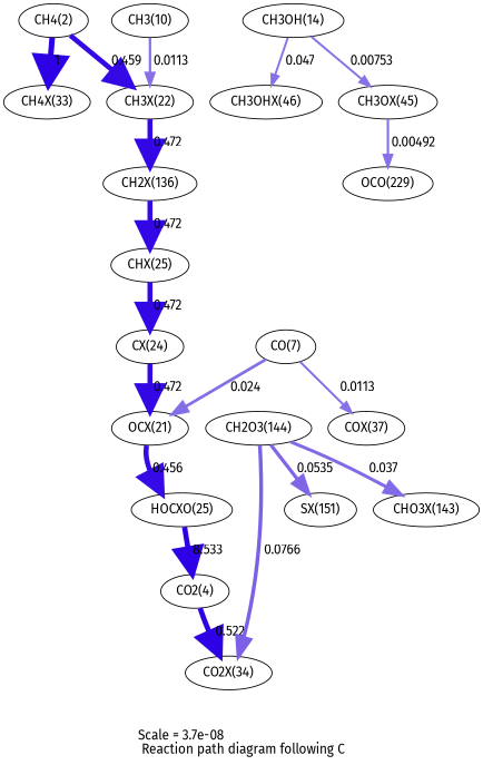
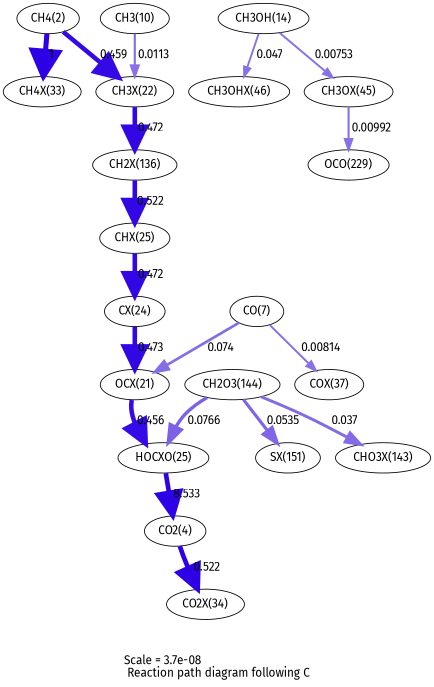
  digraph {
    fontname="Fira Sans"
    label="Scale = 3.7e-08\l Reaction path diagram following C"
    node [fontname="Fira Sans"]
    edge [arrowsize=2.72 color="0.7, 0.972, 0.9" fontname="Fira Sans" penwidth=5.43]
    n1 [label="CH4(2)"]
    n2 [label="CH4X(33)"]
    n3 [label="CH3X(22)"]
    n4 [label="CH2X(136)"]
    n5 [label="CHX(25)"]
    n6 [label="CH3(10)"]
    n7 [label="CX(24)"]
    n8 [label="CH3OH(14)"]
    n9 [label="CH3OHX(46)"]
    n10 [label="CH3OX(45)"]
    n11 [label="OCO(229)"]
    n12 [label="OCX(21)"]
    n13 [label="HOCXO(25)"]
    n14 [label="CO(7)"]
    n15 [label="COX(37)"]
    n16 [label="CO2(4)"]
    n17 [label="CO2X(34)"]
    n18 [label="CH2O3(144)"]
    n19 [label="SX(151)"]
    n20 [label="CHO3X(143)"]
    n1 -> n2 [arrowsize=3 color="0.7, 1.5, 0.9" label=" 1" penwidth=6]
    n1 -> n3 [arrowsize=2.71 color="0.7, 0.959, 0.9" label=" 0.459" penwidth=5.41]
    n3 -> n4 [label=" 0.472"]
-   n4 -> n5 [label=" 0.472"]
+   n4 -> n5 [label=" 0.522"]
    n5 -> n7 [label=" 0.472"]
    n6 -> n3 [arrowsize=1.31 color="0.7, 0.511, 0.9" label=" 0.0113" penwidth=2.61]
-   n7 -> n12 [label=" 0.472"]
+   n7 -> n12 [label=" 0.473"]
    n8 -> n9 [arrowsize=1.13 color="0.7, 0.507, 0.9" label=" 0.047" penwidth=2.25]
    n8 -> n10 [arrowsize=1.15 color="0.7, 0.508, 0.9" label=" 0.00753" penwidth=2.31]
-   n10 -> n11 [arrowsize=1.26 color="0.7, 0.51, 0.9" label=" 0.00492" penwidth=2.52]
+   n10 -> n11 [arrowsize=1.26 color="0.7, 0.51, 0.9" label=" 0.00992" penwidth=2.52]
    n12 -> n13 [arrowsize=2.7 color="0.7, 0.956, 0.9" label=" 0.456" penwidth=5.41]
    n13 -> n16 [arrowsize=2.76 color="0.7, 1.03, 0.9" label=" 8.533" penwidth=5.53]
-   n14 -> n12 [arrowsize=1.59 color="0.7, 0.524, 0.9" label=" 0.024" penwidth=3.19]
-   n14 -> n15 [arrowsize=1.18 color="0.7, 0.508, 0.9" label=" 0.0113" penwidth=2.37]
+   n14 -> n12 [arrowsize=1.59 color="0.7, 0.524, 0.9" label=" 0.074" penwidth=3.19]
+   n14 -> n15 [arrowsize=1.18 color="0.7, 0.508, 0.9" label=" 0.00814" penwidth=2.37]
    n16 -> n17 [arrowsize=2.75 color="0.7, 1.02, 0.9" label=" 0.522" penwidth=5.51]
-   n18 -> n17 [arrowsize=2.03 color="0.7, 0.577, 0.9" label=" 0.0766" penwidth=4.06]
+   n18 -> n13 [arrowsize=2.03 color="0.7, 0.577, 0.9" label=" 0.0766" penwidth=4.06]
    n18 -> n19 [arrowsize=1.89 color="0.7, 0.553, 0.9" label=" 0.0535" penwidth=3.79]
    n18 -> n20 [arrowsize=1.76 color="0.7, 0.537, 0.9" label=" 0.037" penwidth=3.51]
  }
